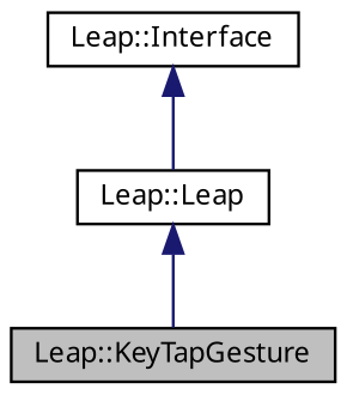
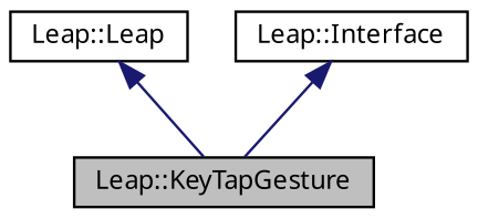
  digraph {
    fontname="Noto Sans"
    node [color=black fillcolor=white fontname="Noto Sans" fontsize=10 shape=record style=filled]
    edge [color=midnightblue dir=back fontname="Noto Sans" fontsize=10 labelfontname=Helvetica labelfontsize=10 style=solid]
    n1 [fillcolor=grey75 fontcolor=black height=0.2 label="Leap::KeyTapGesture" width=0.4]
    n2 [height=0.2 label="Leap::Leap" width=0.4]
    n3 [height=0.2 label="Leap::Interface" width=0.4]
    n2 -> n1
-   n3 -> n2
+   n3 -> n1
  }
